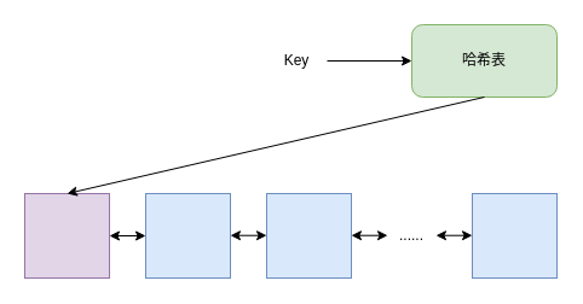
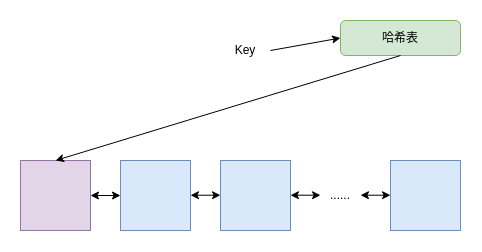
  <mxCell id="0" />
  <mxCell id="1" parent="0" />
  <mxCell id="2" value="" style="rounded=0;whiteSpace=wrap;html=1;fillColor=#e1d5e7;strokeColor=#9673a6;fontColor=default;" vertex="1" parent="1"><mxGeometry x="20" y="160" width="70" height="70" as="geometry" /></mxCell>
  <mxCell id="3" value="" style="rounded=0;whiteSpace=wrap;html=1;fillColor=#dae8fc;strokeColor=#6c8ebf;fontColor=default;" vertex="1" parent="1"><mxGeometry x="120" y="160" width="70" height="70" as="geometry" /></mxCell>
  <mxCell id="4" value="" style="rounded=0;whiteSpace=wrap;html=1;fillColor=#dae8fc;strokeColor=#6c8ebf;fontColor=default;" vertex="1" parent="1"><mxGeometry x="390" y="160" width="70" height="70" as="geometry" /></mxCell>
  <mxCell id="5" value="......" style="text;html=1;strokeColor=none;fillColor=none;align=center;verticalAlign=middle;whiteSpace=wrap;rounded=0;fontColor=default;" vertex="1" parent="1"><mxGeometry x="310" y="180" width="60" height="30" as="geometry" /></mxCell>
  <mxCell id="6" value="" style="rounded=0;whiteSpace=wrap;html=1;fillColor=#dae8fc;strokeColor=#6c8ebf;fontColor=default;" vertex="1" parent="1"><mxGeometry x="220" y="160" width="70" height="70" as="geometry" /></mxCell>
  <mxCell id="7" value="" style="endArrow=classic;startArrow=classic;html=1;rounded=0;labelBackgroundColor=default;fontColor=default;strokeColor=default;exitX=1;exitY=0.5;exitDx=0;exitDy=0;entryX=0;entryY=0.5;entryDx=0;entryDy=0;" edge="1" parent="1" source="2" target="3"><mxGeometry width="50" height="50" relative="1" as="geometry"><mxPoint x="240" y="310" as="sourcePoint" /><mxPoint x="290" y="260" as="targetPoint" /></mxGeometry></mxCell>
  <mxCell id="8" value="" style="endArrow=classic;startArrow=classic;html=1;rounded=0;labelBackgroundColor=default;fontColor=default;strokeColor=default;exitX=1;exitY=0.5;exitDx=0;exitDy=0;entryX=0;entryY=0.5;entryDx=0;entryDy=0;" edge="1" parent="1"><mxGeometry width="50" height="50" relative="1" as="geometry"><mxPoint x="190" y="194.71" as="sourcePoint" /><mxPoint x="220" y="194.71" as="targetPoint" /></mxGeometry></mxCell>
  <mxCell id="9" value="" style="endArrow=classic;startArrow=classic;html=1;rounded=0;labelBackgroundColor=default;fontColor=default;strokeColor=default;exitX=1;exitY=0.5;exitDx=0;exitDy=0;entryX=0;entryY=0.5;entryDx=0;entryDy=0;" edge="1" parent="1"><mxGeometry width="50" height="50" relative="1" as="geometry"><mxPoint x="290" y="194.71" as="sourcePoint" /><mxPoint x="320" y="194.71" as="targetPoint" /></mxGeometry></mxCell>
  <mxCell id="10" value="" style="endArrow=classic;startArrow=classic;html=1;rounded=0;labelBackgroundColor=default;fontColor=default;strokeColor=default;exitX=1;exitY=0.5;exitDx=0;exitDy=0;entryX=0;entryY=0.5;entryDx=0;entryDy=0;" edge="1" parent="1"><mxGeometry width="50" height="50" relative="1" as="geometry"><mxPoint x="360" y="194.71" as="sourcePoint" /><mxPoint x="390" y="194.71" as="targetPoint" /></mxGeometry></mxCell>
- <mxCell id="11" value="哈希表" style="rounded=1;whiteSpace=wrap;html=1;strokeColor=#82b366;fillColor=#d5e8d4;fontColor=default;" vertex="1" parent="1"><mxGeometry x="340" y="20" width="120" height="60" as="geometry" /></mxCell>
+ <mxCell id="11" value="哈希表" style="rounded=1;whiteSpace=wrap;html=1;strokeColor=#82b366;fillColor=#d5e8d4;fontColor=default;" vertex="1" parent="1"><mxGeometry x="340" y="20" width="120" height="35" as="geometry" /></mxCell>
  <mxCell id="12" value="" style="endArrow=classic;html=1;rounded=0;labelBackgroundColor=default;fontColor=default;strokeColor=default;entryX=0;entryY=0.5;entryDx=0;entryDy=0;" edge="1" parent="1" target="11"><mxGeometry width="50" height="50" relative="1" as="geometry"><mxPoint x="270" y="50" as="sourcePoint" /><mxPoint x="260" y="30" as="targetPoint" /></mxGeometry></mxCell>
  <mxCell id="13" value="Key" style="text;html=1;strokeColor=none;fillColor=none;align=center;verticalAlign=middle;whiteSpace=wrap;rounded=0;fontColor=default;" vertex="1" parent="1"><mxGeometry x="215" y="35" width="60" height="30" as="geometry" /></mxCell>
  <mxCell id="14" value="" style="endArrow=classic;html=1;rounded=0;labelBackgroundColor=default;fontColor=default;strokeColor=default;exitX=0.5;exitY=1;exitDx=0;exitDy=0;entryX=0.5;entryY=0;entryDx=0;entryDy=0;" edge="1" parent="1" source="11" target="2"><mxGeometry width="50" height="50" relative="1" as="geometry"><mxPoint x="230" y="190" as="sourcePoint" /><mxPoint x="280" y="140" as="targetPoint" /></mxGeometry></mxCell>
